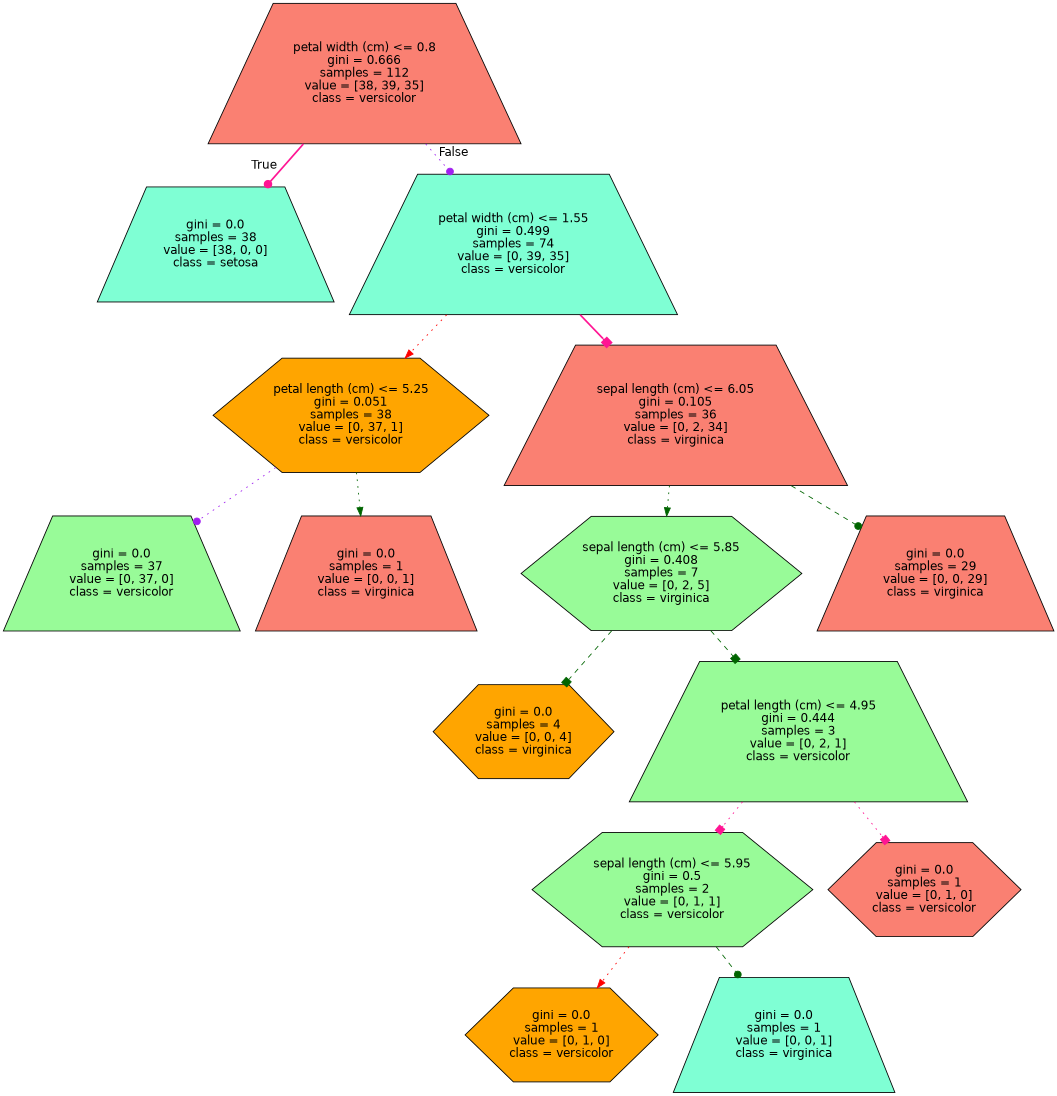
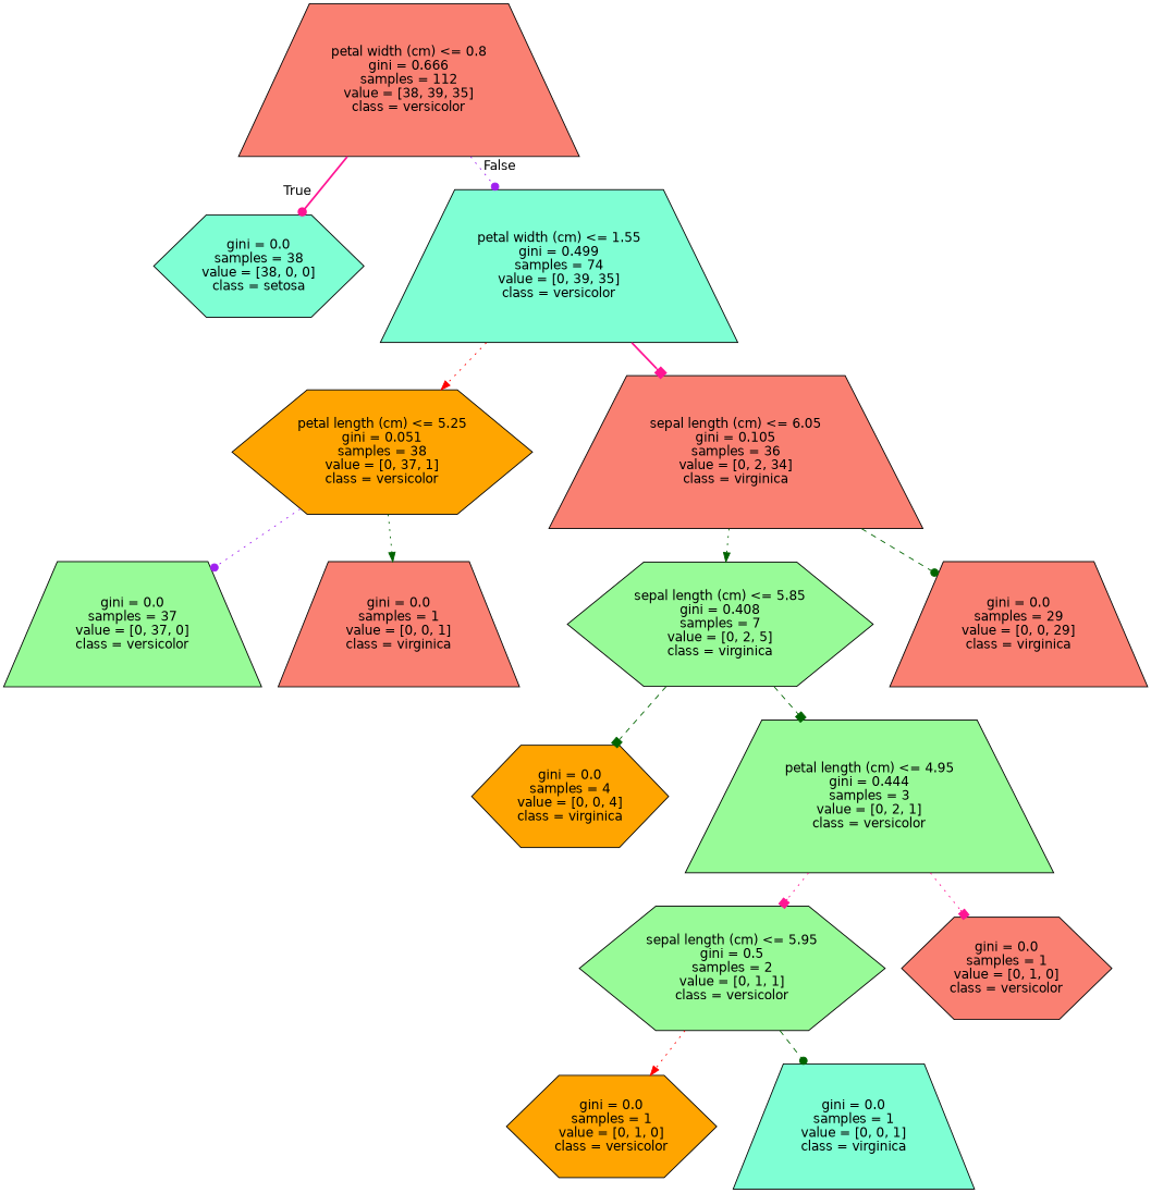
  digraph {
    node [color=black fillcolor=salmon fontname=helvetica shape=trapezium style=filled]
    edge [fontname=helvetica color=darkgreen style=dotted arrowhead=dot]
    n1 [label="petal width (cm) <= 0.8\ngini = 0.666\nsamples = 112\nvalue = [38, 39, 35]\nclass = versicolor"]
-   n2 [fillcolor=aquamarine label="gini = 0.0\nsamples = 38\nvalue = [38, 0, 0]\nclass = setosa"]
+   n2 [fillcolor=aquamarine label="gini = 0.0\nsamples = 38\nvalue = [38, 0, 0]\nclass = setosa" shape=hexagon]
    n3 [fillcolor=aquamarine label="petal width (cm) <= 1.55\ngini = 0.499\nsamples = 74\nvalue = [0, 39, 35]\nclass = versicolor"]
    n4 [fillcolor=orange label="petal length (cm) <= 5.25\ngini = 0.051\nsamples = 38\nvalue = [0, 37, 1]\nclass = versicolor" shape=hexagon]
    n5 [label="sepal length (cm) <= 6.05\ngini = 0.105\nsamples = 36\nvalue = [0, 2, 34]\nclass = virginica"]
    n6 [fillcolor=palegreen label="gini = 0.0\nsamples = 37\nvalue = [0, 37, 0]\nclass = versicolor"]
    n7 [label="gini = 0.0\nsamples = 1\nvalue = [0, 0, 1]\nclass = virginica"]
    n8 [fillcolor=palegreen label="sepal length (cm) <= 5.85\ngini = 0.408\nsamples = 7\nvalue = [0, 2, 5]\nclass = virginica" shape=hexagon]
    n9 [label="gini = 0.0\nsamples = 29\nvalue = [0, 0, 29]\nclass = virginica"]
    n10 [fillcolor=orange label="gini = 0.0\nsamples = 4\nvalue = [0, 0, 4]\nclass = virginica" shape=hexagon]
    n11 [fillcolor=palegreen label="petal length (cm) <= 4.95\ngini = 0.444\nsamples = 3\nvalue = [0, 2, 1]\nclass = versicolor"]
    n12 [fillcolor=palegreen label="sepal length (cm) <= 5.95\ngini = 0.5\nsamples = 2\nvalue = [0, 1, 1]\nclass = versicolor" shape=hexagon]
    n13 [label="gini = 0.0\nsamples = 1\nvalue = [0, 1, 0]\nclass = versicolor" shape=hexagon]
    n14 [fillcolor=orange label="gini = 0.0\nsamples = 1\nvalue = [0, 1, 0]\nclass = versicolor" shape=hexagon]
    n15 [fillcolor=aquamarine label="gini = 0.0\nsamples = 1\nvalue = [0, 0, 1]\nclass = virginica"]
    n1 -> n2 [headlabel=True labelangle=45 labeldistance=2.5 color=deeppink style=bold]
    n1 -> n3 [headlabel=False labelangle=-45 labeldistance=2.5 color=purple]
    n3 -> n4 [color=red arrowhead=normal]
    n3 -> n5 [color=deeppink style=bold arrowhead=box]
    n4 -> n6 [color=purple]
    n4 -> n7 [arrowhead=normal]
    n5 -> n8 [arrowhead=normal]
    n5 -> n9 [style=dashed]
    n8 -> n10 [style=dashed arrowhead=box]
    n8 -> n11 [style=dashed arrowhead=box]
    n11 -> n12 [color=deeppink arrowhead=box]
    n11 -> n13 [color=deeppink arrowhead=box]
    n12 -> n14 [color=red arrowhead=normal]
    n12 -> n15 [style=dashed]
  }
